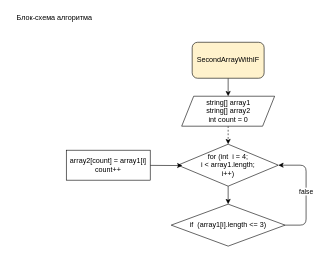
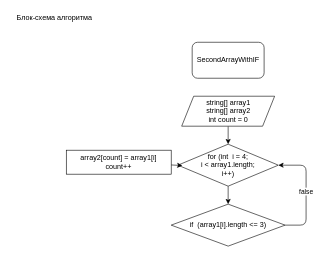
  <mxCell id="0" />
  <mxCell id="1" parent="0" />
- <mxCell id="2" value="" style="edgeStyle=none;html=1;" edge="1" parent="1" source="3" target="5"><mxGeometry relative="1" as="geometry" /></mxCell>
- <mxCell id="3" value="SecondArrayWithIF" style="rounded=1;whiteSpace=wrap;html=1;fillColor=#fff2cc;" vertex="1" parent="1"><mxGeometry x="320" y="70" width="120" height="60" as="geometry" /></mxCell>
- <mxCell id="4" value="" style="edgeStyle=none;html=1;dashed=1;" edge="1" parent="1" source="5" target="7"><mxGeometry relative="1" as="geometry" /></mxCell>
+ <mxCell id="3" value="SecondArrayWithIF" style="rounded=1;whiteSpace=wrap;html=1;" vertex="1" parent="1"><mxGeometry x="320" y="70" width="120" height="60" as="geometry" /></mxCell>
+ <mxCell id="4" value="" style="edgeStyle=none;html=1;" edge="1" parent="1" source="5" target="7"><mxGeometry relative="1" as="geometry" /></mxCell>
  <mxCell id="5" value="string[] array1&lt;br&gt;string[] array2&lt;br&gt;int count = 0" style="shape=parallelogram;perimeter=parallelogramPerimeter;whiteSpace=wrap;html=1;fixedSize=1;" vertex="1" parent="1"><mxGeometry x="302.5" y="160" width="155" height="50" as="geometry" /></mxCell>
  <mxCell id="6" value="" style="edgeStyle=none;html=1;" edge="1" parent="1" source="7" target="9"><mxGeometry relative="1" as="geometry" /></mxCell>
  <mxCell id="7" value="for (int&amp;nbsp; i = 4;&lt;br&gt;i &amp;lt; array1.length;&lt;br&gt;i++)" style="rhombus;whiteSpace=wrap;html=1;" vertex="1" parent="1"><mxGeometry x="296.25" y="240" width="167.5" height="70" as="geometry" /></mxCell>
  <mxCell id="8" value="false" style="edgeStyle=none;html=1;entryX=1;entryY=0.5;entryDx=0;entryDy=0;" edge="1" parent="1" source="9" target="7"><mxGeometry relative="1" as="geometry"><Array as="points"><mxPoint x="510" y="375" /><mxPoint x="510" y="275" /></Array></mxGeometry></mxCell>
  <mxCell id="9" value="if&amp;nbsp; (array1[i].length &amp;lt;= 3)" style="rhombus;whiteSpace=wrap;html=1;" vertex="1" parent="1"><mxGeometry x="285" y="340" width="190" height="70" as="geometry" /></mxCell>
  <mxCell id="10" style="edgeStyle=none;html=1;entryX=0.044;entryY=0.509;entryDx=0;entryDy=0;entryPerimeter=0;" edge="1" parent="1" source="11" target="7"><mxGeometry relative="1" as="geometry" /></mxCell>
- <mxCell id="11" value="array2[count] = array1[i]&lt;br&gt;count++" style="rounded=0;whiteSpace=wrap;html=1;" vertex="1" parent="1"><mxGeometry x="110" y="250" width="140" height="50" as="geometry" /></mxCell>
+ <mxCell id="11" value="array2[count] = array1[i]&lt;br&gt;count++" style="rounded=0;whiteSpace=wrap;html=1;" vertex="1" parent="1"><mxGeometry x="110" y="250" width="175" height="40" as="geometry" /></mxCell>
  <mxCell id="12" value="Блок-схема алгоритма" style="text;html=1;align=center;verticalAlign=middle;resizable=0;points=[];autosize=1;strokeColor=none;fillColor=none;" vertex="1" parent="1"><mxGeometry x="20" y="20" width="140" height="20" as="geometry" /></mxCell>
